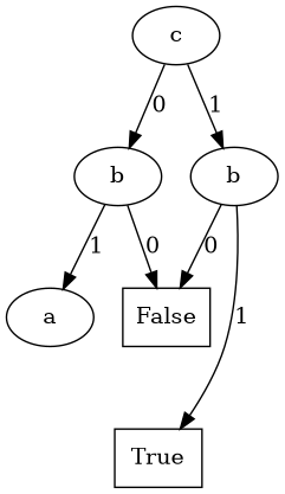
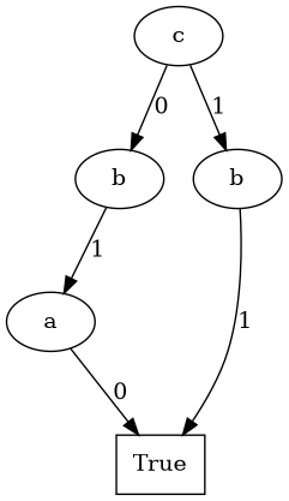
  digraph {
    node [shape=oval]
    n1 [label=c]
    n2 [label=b]
    n3 [label=b]
-   n4 [label=False shape=rectangle]
    n5 [label=a]
    n6 [label=True shape=rectangle]
    n1 -> n2 [label=0]
    n1 -> n3 [label=1]
-   n2 -> n4 [label=0]
    n2 -> n5 [label=1]
-   n3 -> n4 [label=0]
    n3 -> n6 [label=1]
+   n5 -> n6 [label=0]
  }
